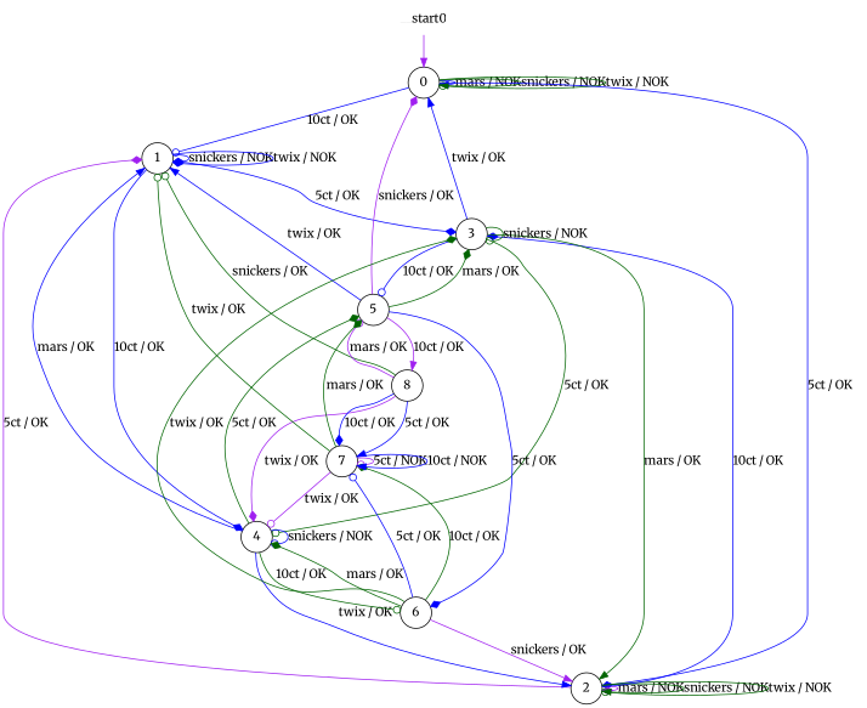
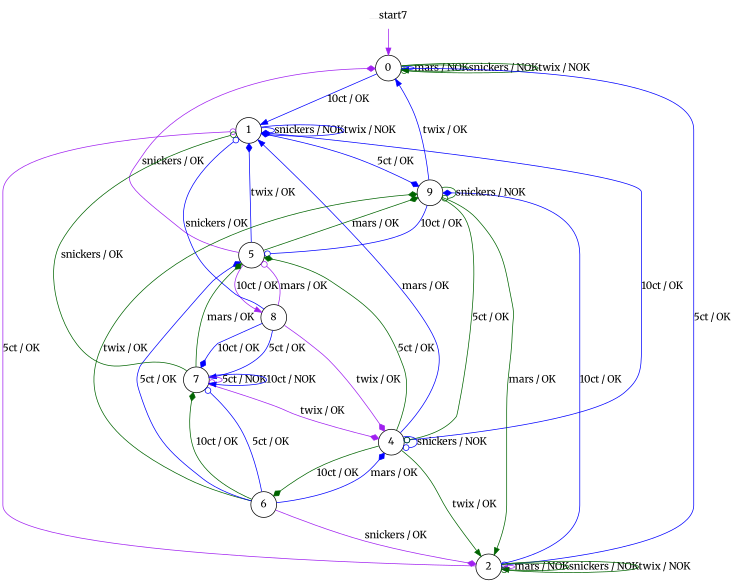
  digraph {
    fontname=Merriweather
    node [fontname=Merriweather shape=circle]
    edge [arrowhead=diamond color=blue fontname=Merriweather]
-   __start0 [shape=none]
+   __start0 [shape=none label=__start7]
    n2 [label=0]
    n3 [label=1]
    n4 [label=2]
-   n5 [label=3]
+   n5 [label=9]
    n6 [label=4]
    n7 [label=5]
    n8 [label=6]
    n9 [label=8]
    n10 [label=7]
    __start0 -> n2 [arrowhead=normal color=purple]
    n2 -> n2 [arrowhead=normal label="mars / NOK"]
    n2 -> n2 [arrowhead=normal color=darkgreen label="snickers / NOK"]
    n2 -> n2 [arrowhead=odot color=darkgreen label="twix / NOK"]
-   n2 -> n3 [arrowhead=odot label="10ct / OK"]
-   n2 -> n4 [label="5ct / OK"]
+   n2 -> n3 [arrowhead=normal label="10ct / OK"]
+   n2 -> n4 [arrowhead=odot label="5ct / OK"]
    n3 -> n3 [label="snickers / NOK"]
    n3 -> n3 [label="twix / NOK"]
    n3 -> n5 [label="5ct / OK"]
-   n3 -> n6 [label="10ct / OK"]
-   n4 -> n3 [color=purple label="5ct / OK"]
+   n3 -> n6 [arrowhead=odot label="10ct / OK"]
+   n4 -> n3 [arrowhead=odot color=purple label="5ct / OK"]
    n4 -> n4 [color=purple label="mars / NOK"]
    n4 -> n4 [arrowhead=normal color=darkgreen label="snickers / NOK"]
    n4 -> n4 [arrowhead=odot color=darkgreen label="twix / NOK"]
    n4 -> n5 [label="10ct / OK"]
    n5 -> n2 [arrowhead=normal label="twix / OK"]
    n5 -> n4 [arrowhead=normal color=darkgreen label="mars / OK"]
    n5 -> n5 [arrowhead=odot color=darkgreen label="snickers / NOK"]
    n5 -> n6 [arrowhead=odot color=darkgreen label="5ct / OK"]
    n5 -> n7 [arrowhead=odot label="10ct / OK"]
    n6 -> n3 [arrowhead=normal label="mars / OK"]
-   n6 -> n4 [arrowhead=normal label="twix / OK"]
+   n6 -> n4 [arrowhead=normal color=darkgreen label="twix / OK"]
    n6 -> n6 [arrowhead=odot label="snickers / NOK"]
    n6 -> n7 [color=darkgreen label="5ct / OK"]
-   n6 -> n8 [arrowhead=odot color=darkgreen label="10ct / OK"]
+   n6 -> n8 [color=darkgreen label="10ct / OK"]
    n7 -> n2 [color=purple label="snickers / OK"]
-   n7 -> n3 [arrowhead=normal label="twix / OK"]
+   n7 -> n3 [label="twix / OK"]
    n7 -> n5 [color=darkgreen label="mars / OK"]
-   n7 -> n8 [label="5ct / OK"]
+   n8 -> n7 [label="5ct / OK"]
    n7 -> n9 [arrowhead=normal color=purple label="10ct / OK"]
-   n8 -> n4 [arrowhead=normal color=purple label="snickers / OK"]
+   n8 -> n4 [color=purple label="snickers / OK"]
    n8 -> n5 [color=darkgreen label="twix / OK"]
-   n8 -> n6 [color=darkgreen label="mars / OK"]
+   n8 -> n6 [label="mars / OK"]
    n8 -> n10 [arrowhead=odot label="5ct / OK"]
    n8 -> n10 [color=darkgreen label="10ct / OK"]
-   n9 -> n3 [arrowhead=odot color=darkgreen label="snickers / OK"]
+   n9 -> n3 [arrowhead=odot label="snickers / OK"]
    n9 -> n6 [color=purple label="twix / OK"]
    n9 -> n7 [arrowhead=odot color=purple label="mars / OK"]
    n9 -> n10 [arrowhead=normal label="5ct / OK"]
    n9 -> n10 [label="10ct / OK"]
-   n10 -> n3 [arrowhead=odot color=darkgreen label="twix / OK"]
-   n10 -> n6 [arrowhead=odot color=purple label="twix / OK"]
+   n10 -> n3 [arrowhead=odot color=darkgreen label="snickers / OK"]
+   n10 -> n6 [color=purple label="twix / OK"]
    n10 -> n7 [color=darkgreen label="mars / OK"]
    n10 -> n10 [arrowhead=odot color=purple label="5ct / NOK"]
    n10 -> n10 [arrowhead=normal label="10ct / NOK"]
  }
